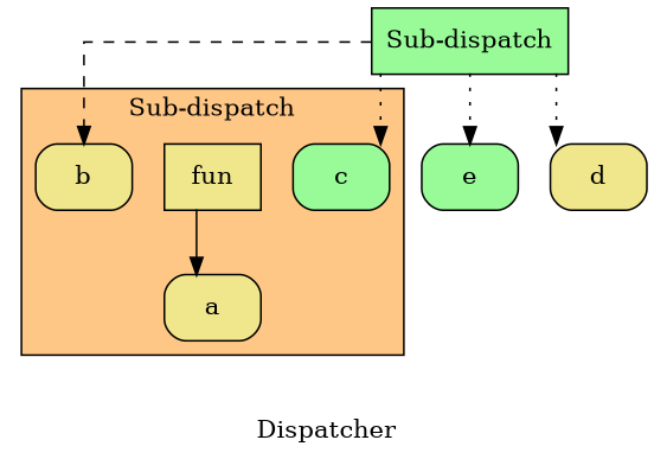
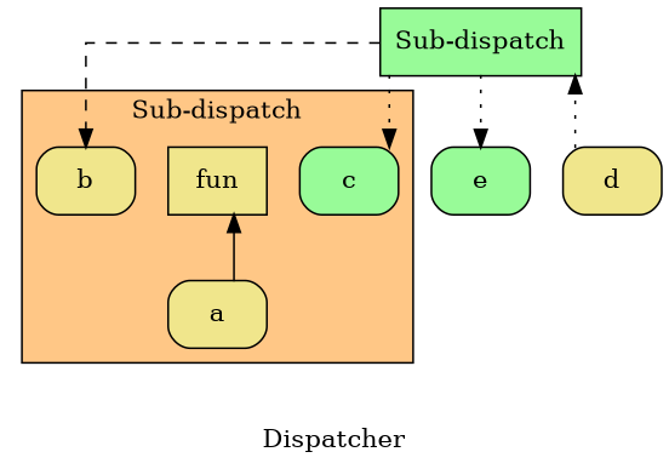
  digraph {
    label=Dispatcher
    splines=ortho
    node [fillcolor=khaki shape=Mrecord style=filled]
    edge [style=dotted]
    n1 [fillcolor=palegreen label="{ c  }"]
    n2 [label="{ fun  }" shape=record]
    n3 [label="{ b  }"]
    n4 [label="{ a  }"]
    n5 [fillcolor=palegreen label="{ e  }"]
    n6 [fillcolor=palegreen label="{ Sub-dispatch  }" shape=record]
    n7 [label="{ d  }"]
    subgraph cluster_1 {
      fillcolor="#FF8F0F80"
      label="Sub-dispatch"
      style=filled
      n1
      n2
      n3
      n4
    }
-   n2 -> n4 [style=solid]
+   n4 -> n2 [style=solid]
    n6 -> n1
    n6 -> n3 [style=dashed]
    n6 -> n5
-   n6 -> n7
+   n7 -> n6
  }
